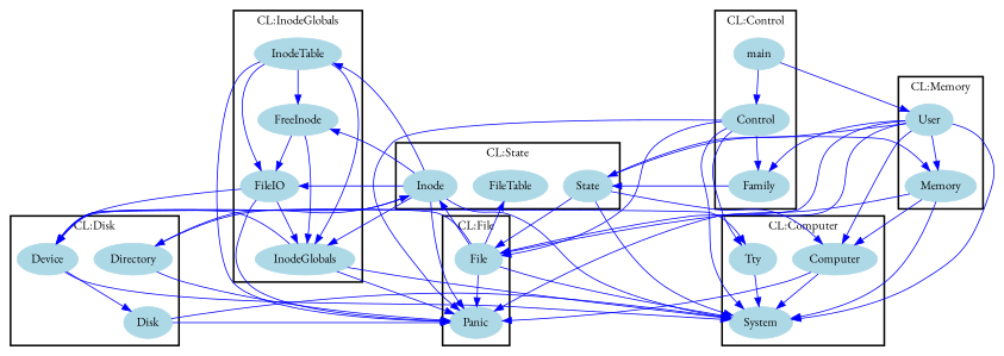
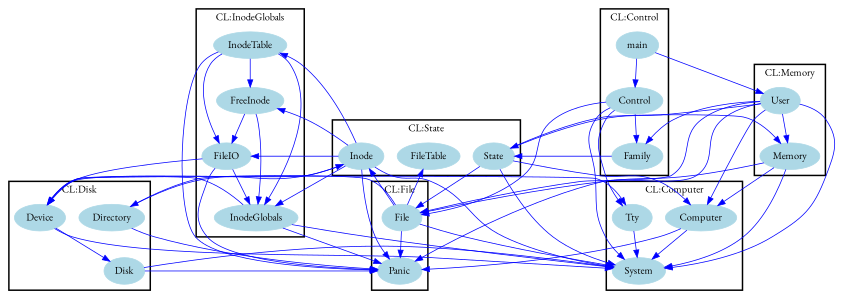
  digraph {
    fontname="EB Garamond"
    node [color=lightblue fontcolor=black fontname="EB Garamond" shape=ellipse style=filled]
    edge [color=blue font=6 fontname="EB Garamond"]
    n1 [label=File]
    n2 [label=Panic]
    n3 [label=Control]
    n4 [label=main]
    n5 [label=Family]
    n6 [label=Memory]
    n7 [label=User]
    n8 [label=Computer]
    n9 [label=System]
    n10 [label=Tty]
    n11 [label=Disk]
    n12 [label=Device]
    n13 [label=Directory]
    n14 [label=State]
    n15 [label=Inode]
    n16 [label=FileTable]
    n17 [label=InodeGlobals]
    n18 [label=FreeInode]
    n19 [label=FileIO]
    n20 [label=InodeTable]
    subgraph cluster_1 {
      color=black
      label="CL:File"
      style=bold
      n1
      n2
    }
    subgraph cluster_2 {
      color=black
      label="CL:Control"
      style=bold
      n3
      n4
      n5
    }
    subgraph cluster_3 {
      color=black
      label="CL:Memory"
      style=bold
      n6
      n7
    }
    subgraph cluster_4 {
      color=black
      label="CL:Computer"
      style=bold
      n8
      n9
      n10
    }
    subgraph cluster_5 {
      color=black
      label="CL:Disk"
      style=bold
      n11
      n12
      n13
    }
    subgraph cluster_6 {
      color=black
      label="CL:State"
      style=bold
      n14
      n15
      n16
    }
    subgraph cluster_7 {
      color=black
      label="CL:InodeGlobals"
      style=bold
      n17
      n18
      n19
      n20
    }
    n1 -> n2
    n1 -> n9
    n1 -> n13
    n1 -> n15
    n1 -> n16
    n3 -> n1
-   n3 -> n2
    n3 -> n5
    n3 -> n9
    n3 -> n10
    n4 -> n3
    n4 -> n7
    n5 -> n14
    n6 -> n1
    n6 -> n8
    n6 -> n9
    n7 -> n1
    n7 -> n2
    n7 -> n5
    n7 -> n6
    n7 -> n8
    n7 -> n9
    n7 -> n14
    n8 -> n2
    n8 -> n9
    n10 -> n9
    n11 -> n2
    n11 -> n9
    n12 -> n9
    n12 -> n10
    n12 -> n11
    n13 -> n2
    n13 -> n15
    n14 -> n1
    n14 -> n6
    n14 -> n8
    n14 -> n9
    n15 -> n2
    n15 -> n9
    n15 -> n12
    n15 -> n17
    n15 -> n18
    n15 -> n19
    n15 -> n20
    n17 -> n2
    n17 -> n9
    n17 -> n12
    n18 -> n17
    n18 -> n19
    n19 -> n2
    n19 -> n12
    n19 -> n17
    n20 -> n2
    n20 -> n17
    n20 -> n18
    n20 -> n19
  }
